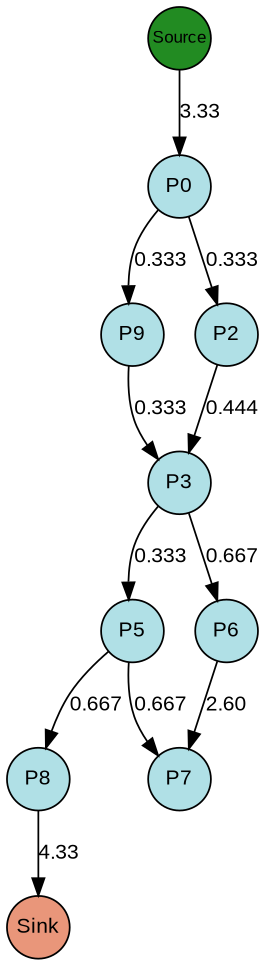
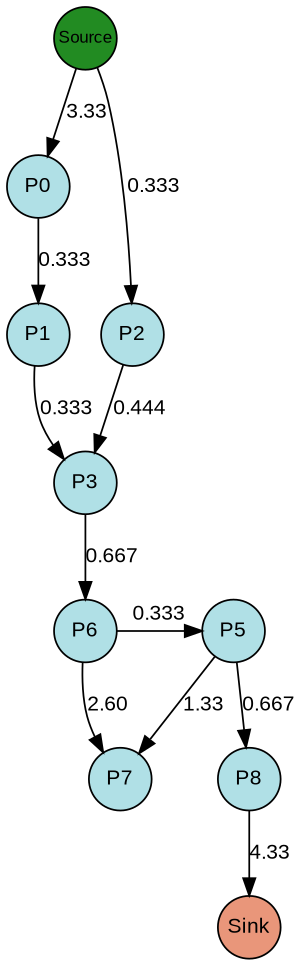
  digraph {
    rankdir=TB
    splines=true
    node [fillcolor=powderblue fixedsize=true fontcolor=black fontname=arial fontsize=12 margin=0 shape=circle style=filled]
    edge [fontcolor=black fontname=arial fontsize=12 margin=0]
    n1 [fillcolor=forestgreen fontsize=10 label=Source width=0.5]
    n2 [label=P0 width=0.5]
-   n3 [label=P9 width=0.5]
+   n3 [label=P1 width=0.5]
    n4 [label=P2 width=0.5]
    n5 [label=P3 width=0.5]
    n6 [label=P5 width=0.5]
    n7 [label=P6 width=0.5]
    n8 [label=P7 width=0.5]
    n9 [label=P8 width=0.5]
    n10 [fillcolor=darksalmon label=Sink width=0.5]
    subgraph sub_1 {
      rank=same
      n1
    }
    subgraph sub_2 {
      rank=same
      n2
    }
    subgraph sub_3 {
      rank=same
      n3
      n4
    }
    subgraph sub_4 {
      rank=same
      n5
    }
    subgraph sub_5 {
      rank=same
      n6
      n7
    }
    subgraph sub_6 {
      rank=same
      n8
    }
    subgraph sub_7 {
      rank=same
      n9
    }
    subgraph sub_8 {
      rank=same
      n10
    }
    n1 -> n2 [label=3.33]
    n2 -> n3 [label=0.333]
-   n2 -> n4 [label=0.333]
+   n1 -> n4 [label=0.333]
    n3 -> n5 [label=0.333]
    n4 -> n5 [label=0.444]
-   n5 -> n6 [label=0.333]
+   n7 -> n6 [label=0.333]
    n5 -> n7 [label=0.667]
-   n6 -> n8 [label=0.667]
+   n6 -> n8 [label=1.33]
    n6 -> n9 [label=0.667]
    n7 -> n8 [label=2.60]
    n9 -> n10 [label=4.33]
  }
